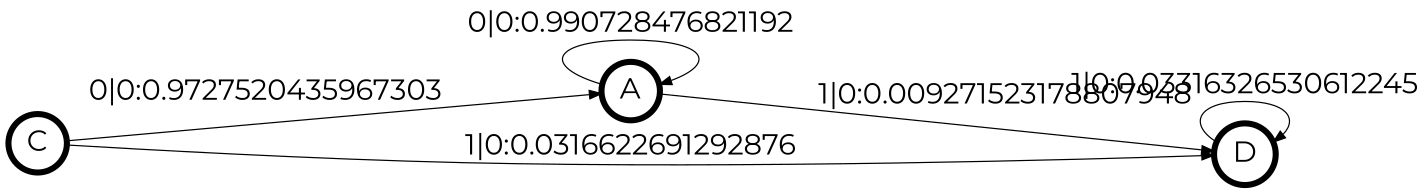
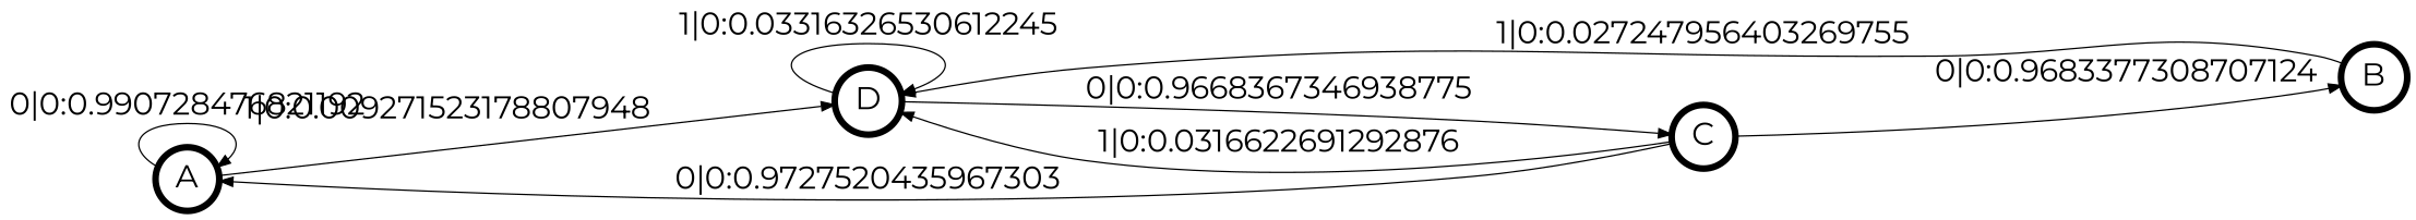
  digraph {
    fontname=Montserrat
    rankdir=LR
    node [fontname=Montserrat fontsize=24 penwidth=5 shape=circle]
    edge [fontname=Montserrat fontsize=24]
    A
    D
    C
+   B
    A -> A [label="0|0:0.990728476821192\l"]
    A -> D [label="1|0:0.009271523178807948\l"]
    D -> D [label="1|0:0.03316326530612245\l"]
+   D -> C [label="0|0:0.9668367346938775\l"]
    C -> A [label="0|0:0.9727520435967303\l"]
    C -> D [label="1|0:0.0316622691292876\l"]
+   C -> B [label="0|0:0.9683377308707124\l"]
+   B -> D [label="1|0:0.027247956403269755\l"]
  }
